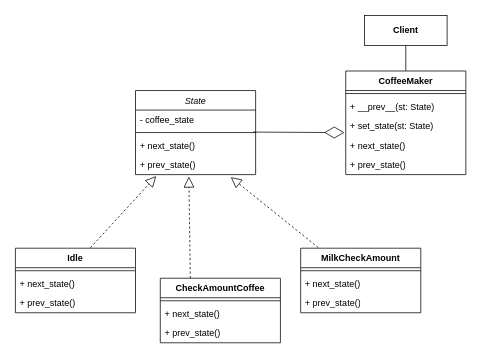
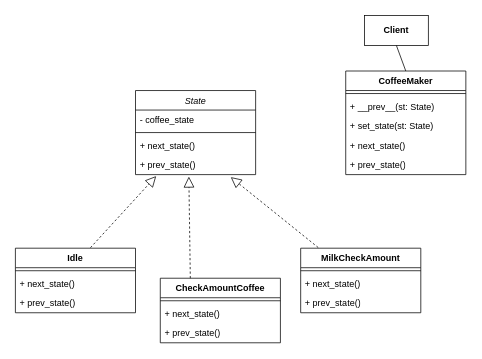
  <mxCell id="0" />
  <mxCell id="1" parent="0" />
  <mxCell id="2" value="&lt;span style=&quot;font-weight: normal;&quot;&gt;&lt;i&gt;State&lt;/i&gt;&lt;/span&gt;" style="swimlane;fontStyle=1;align=center;verticalAlign=top;childLayout=stackLayout;horizontal=1;startSize=26;horizontalStack=0;resizeParent=1;resizeParentMax=0;resizeLast=0;collapsible=1;marginBottom=0;whiteSpace=wrap;html=1;" vertex="1" parent="1"><mxGeometry x="180" y="120" width="160" height="112" as="geometry" /></mxCell>
  <mxCell id="3" value="- coffee_state" style="text;strokeColor=none;fillColor=none;align=left;verticalAlign=top;spacingLeft=4;spacingRight=4;overflow=hidden;rotatable=0;points=[[0,0.5],[1,0.5]];portConstraint=eastwest;whiteSpace=wrap;html=1;" vertex="1" parent="2"><mxGeometry y="26" width="160" height="26" as="geometry" /></mxCell>
  <mxCell id="4" value="" style="line;strokeWidth=1;fillColor=none;align=left;verticalAlign=middle;spacingTop=-1;spacingLeft=3;spacingRight=3;rotatable=0;labelPosition=right;points=[];portConstraint=eastwest;strokeColor=inherit;" vertex="1" parent="2"><mxGeometry y="52" width="160" height="8" as="geometry" /></mxCell>
  <mxCell id="5" value="+ next_state()" style="text;strokeColor=none;fillColor=none;align=left;verticalAlign=top;spacingLeft=4;spacingRight=4;overflow=hidden;rotatable=0;points=[[0,0.5],[1,0.5]];portConstraint=eastwest;whiteSpace=wrap;html=1;" vertex="1" parent="2"><mxGeometry y="60" width="160" height="26" as="geometry" /></mxCell>
  <mxCell id="6" value="+ prev_state()" style="text;strokeColor=none;fillColor=none;align=left;verticalAlign=top;spacingLeft=4;spacingRight=4;overflow=hidden;rotatable=0;points=[[0,0.5],[1,0.5]];portConstraint=eastwest;whiteSpace=wrap;html=1;" vertex="1" parent="2"><mxGeometry y="86" width="160" height="26" as="geometry" /></mxCell>
  <mxCell id="7" value="CoffeeMaker" style="swimlane;fontStyle=1;align=center;verticalAlign=top;childLayout=stackLayout;horizontal=1;startSize=26;horizontalStack=0;resizeParent=1;resizeParentMax=0;resizeLast=0;collapsible=1;marginBottom=0;whiteSpace=wrap;html=1;" vertex="1" parent="1"><mxGeometry x="460" y="94" width="160" height="138" as="geometry" /></mxCell>
  <mxCell id="8" value="" style="line;strokeWidth=1;fillColor=none;align=left;verticalAlign=middle;spacingTop=-1;spacingLeft=3;spacingRight=3;rotatable=0;labelPosition=right;points=[];portConstraint=eastwest;strokeColor=inherit;" vertex="1" parent="7"><mxGeometry y="26" width="160" height="8" as="geometry" /></mxCell>
  <mxCell id="9" value="+ __prev__(st: State)" style="text;strokeColor=none;fillColor=none;align=left;verticalAlign=top;spacingLeft=4;spacingRight=4;overflow=hidden;rotatable=0;points=[[0,0.5],[1,0.5]];portConstraint=eastwest;whiteSpace=wrap;html=1;" vertex="1" parent="7"><mxGeometry y="34" width="160" height="26" as="geometry" /></mxCell>
  <mxCell id="10" value="+ set_state(st: State)" style="text;strokeColor=none;fillColor=none;align=left;verticalAlign=top;spacingLeft=4;spacingRight=4;overflow=hidden;rotatable=0;points=[[0,0.5],[1,0.5]];portConstraint=eastwest;whiteSpace=wrap;html=1;" vertex="1" parent="7"><mxGeometry y="60" width="160" height="26" as="geometry" /></mxCell>
  <mxCell id="11" value="+ next_state()" style="text;strokeColor=none;fillColor=none;align=left;verticalAlign=top;spacingLeft=4;spacingRight=4;overflow=hidden;rotatable=0;points=[[0,0.5],[1,0.5]];portConstraint=eastwest;whiteSpace=wrap;html=1;" vertex="1" parent="7"><mxGeometry y="86" width="160" height="26" as="geometry" /></mxCell>
  <mxCell id="12" value="+ prev_state()" style="text;strokeColor=none;fillColor=none;align=left;verticalAlign=top;spacingLeft=4;spacingRight=4;overflow=hidden;rotatable=0;points=[[0,0.5],[1,0.5]];portConstraint=eastwest;whiteSpace=wrap;html=1;" vertex="1" parent="7"><mxGeometry y="112" width="160" height="26" as="geometry" /></mxCell>
  <mxCell id="13" value="Idle" style="swimlane;fontStyle=1;align=center;verticalAlign=top;childLayout=stackLayout;horizontal=1;startSize=26;horizontalStack=0;resizeParent=1;resizeParentMax=0;resizeLast=0;collapsible=1;marginBottom=0;whiteSpace=wrap;html=1;" vertex="1" parent="1"><mxGeometry x="20" y="330" width="160" height="86" as="geometry" /></mxCell>
  <mxCell id="14" value="" style="line;strokeWidth=1;fillColor=none;align=left;verticalAlign=middle;spacingTop=-1;spacingLeft=3;spacingRight=3;rotatable=0;labelPosition=right;points=[];portConstraint=eastwest;strokeColor=inherit;" vertex="1" parent="13"><mxGeometry y="26" width="160" height="8" as="geometry" /></mxCell>
  <mxCell id="15" value="+ next_state()" style="text;strokeColor=none;fillColor=none;align=left;verticalAlign=top;spacingLeft=4;spacingRight=4;overflow=hidden;rotatable=0;points=[[0,0.5],[1,0.5]];portConstraint=eastwest;whiteSpace=wrap;html=1;" vertex="1" parent="13"><mxGeometry y="34" width="160" height="26" as="geometry" /></mxCell>
  <mxCell id="16" value="+ prev_state()" style="text;strokeColor=none;fillColor=none;align=left;verticalAlign=top;spacingLeft=4;spacingRight=4;overflow=hidden;rotatable=0;points=[[0,0.5],[1,0.5]];portConstraint=eastwest;whiteSpace=wrap;html=1;" vertex="1" parent="13"><mxGeometry y="60" width="160" height="26" as="geometry" /></mxCell>
  <mxCell id="17" value="CheckAmountCoffee" style="swimlane;fontStyle=1;align=center;verticalAlign=top;childLayout=stackLayout;horizontal=1;startSize=26;horizontalStack=0;resizeParent=1;resizeParentMax=0;resizeLast=0;collapsible=1;marginBottom=0;whiteSpace=wrap;html=1;" vertex="1" parent="1"><mxGeometry x="213" y="370" width="160" height="86" as="geometry" /></mxCell>
  <mxCell id="18" value="" style="line;strokeWidth=1;fillColor=none;align=left;verticalAlign=middle;spacingTop=-1;spacingLeft=3;spacingRight=3;rotatable=0;labelPosition=right;points=[];portConstraint=eastwest;strokeColor=inherit;" vertex="1" parent="17"><mxGeometry y="26" width="160" height="8" as="geometry" /></mxCell>
  <mxCell id="19" value="+ next_state()" style="text;strokeColor=none;fillColor=none;align=left;verticalAlign=top;spacingLeft=4;spacingRight=4;overflow=hidden;rotatable=0;points=[[0,0.5],[1,0.5]];portConstraint=eastwest;whiteSpace=wrap;html=1;" vertex="1" parent="17"><mxGeometry y="34" width="160" height="26" as="geometry" /></mxCell>
  <mxCell id="20" value="+ prev_state()" style="text;strokeColor=none;fillColor=none;align=left;verticalAlign=top;spacingLeft=4;spacingRight=4;overflow=hidden;rotatable=0;points=[[0,0.5],[1,0.5]];portConstraint=eastwest;whiteSpace=wrap;html=1;" vertex="1" parent="17"><mxGeometry y="60" width="160" height="26" as="geometry" /></mxCell>
  <mxCell id="21" value="MilkCheckAmount" style="swimlane;fontStyle=1;align=center;verticalAlign=top;childLayout=stackLayout;horizontal=1;startSize=26;horizontalStack=0;resizeParent=1;resizeParentMax=0;resizeLast=0;collapsible=1;marginBottom=0;whiteSpace=wrap;html=1;" vertex="1" parent="1"><mxGeometry x="400" y="330" width="160" height="86" as="geometry" /></mxCell>
  <mxCell id="22" value="" style="line;strokeWidth=1;fillColor=none;align=left;verticalAlign=middle;spacingTop=-1;spacingLeft=3;spacingRight=3;rotatable=0;labelPosition=right;points=[];portConstraint=eastwest;strokeColor=inherit;" vertex="1" parent="21"><mxGeometry y="26" width="160" height="8" as="geometry" /></mxCell>
  <mxCell id="23" value="+ next_state()" style="text;strokeColor=none;fillColor=none;align=left;verticalAlign=top;spacingLeft=4;spacingRight=4;overflow=hidden;rotatable=0;points=[[0,0.5],[1,0.5]];portConstraint=eastwest;whiteSpace=wrap;html=1;" vertex="1" parent="21"><mxGeometry y="34" width="160" height="26" as="geometry" /></mxCell>
  <mxCell id="24" value="+ prev_state()" style="text;strokeColor=none;fillColor=none;align=left;verticalAlign=top;spacingLeft=4;spacingRight=4;overflow=hidden;rotatable=0;points=[[0,0.5],[1,0.5]];portConstraint=eastwest;whiteSpace=wrap;html=1;" vertex="1" parent="21"><mxGeometry y="60" width="160" height="26" as="geometry" /></mxCell>
  <mxCell id="25" value="" style="endArrow=block;dashed=1;endFill=0;endSize=12;html=1;rounded=0;entryX=0.172;entryY=1.076;entryDx=0;entryDy=0;entryPerimeter=0;" edge="1" parent="1" target="6"><mxGeometry width="160" relative="1" as="geometry"><mxPoint x="120" y="329.31" as="sourcePoint" /><mxPoint x="280" y="329.31" as="targetPoint" /></mxGeometry></mxCell>
  <mxCell id="26" value="" style="endArrow=block;dashed=1;endFill=0;endSize=12;html=1;rounded=0;entryX=0.444;entryY=1.102;entryDx=0;entryDy=0;entryPerimeter=0;exitX=0.25;exitY=0;exitDx=0;exitDy=0;" edge="1" parent="1" source="17" target="6"><mxGeometry width="160" relative="1" as="geometry"><mxPoint x="226" y="355.31" as="sourcePoint" /><mxPoint x="334" y="260" as="targetPoint" /></mxGeometry></mxCell>
  <mxCell id="27" value="" style="endArrow=block;dashed=1;endFill=0;endSize=12;html=1;rounded=0;entryX=0.793;entryY=1.129;entryDx=0;entryDy=0;entryPerimeter=0;exitX=0.146;exitY=-0.01;exitDx=0;exitDy=0;exitPerimeter=0;" edge="1" parent="1" source="21" target="6"><mxGeometry width="160" relative="1" as="geometry"><mxPoint x="360" y="315.31" as="sourcePoint" /><mxPoint x="468" y="220" as="targetPoint" /></mxGeometry></mxCell>
- <mxCell id="28" value="" style="endArrow=diamondThin;endFill=0;endSize=24;html=1;rounded=0;exitX=0.978;exitY=1.129;exitDx=0;exitDy=0;exitPerimeter=0;entryX=-0.011;entryY=0.847;entryDx=0;entryDy=0;entryPerimeter=0;" edge="1" parent="1" source="3" target="10"><mxGeometry width="160" relative="1" as="geometry"><mxPoint x="350" y="175.66" as="sourcePoint" /><mxPoint x="510" y="175.66" as="targetPoint" /></mxGeometry></mxCell>
- <mxCell id="29" value="&lt;b&gt;Client&lt;/b&gt;" style="html=1;whiteSpace=wrap;" vertex="1" parent="1"><mxGeometry x="485" y="20" width="110" height="40" as="geometry" /></mxCell>
+ <mxCell id="29" value="&lt;b&gt;Client&lt;/b&gt;" style="html=1;whiteSpace=wrap;" vertex="1" parent="1"><mxGeometry x="485" y="20" width="85" height="40" as="geometry" /></mxCell>
  <mxCell id="30" value="" style="html=1;verticalAlign=bottom;endArrow=none;curved=0;rounded=0;exitX=0.5;exitY=1;exitDx=0;exitDy=0;entryX=0.5;entryY=0;entryDx=0;entryDy=0;" edge="1" parent="1" source="29" target="7"><mxGeometry width="80" relative="1" as="geometry"><mxPoint x="550" y="70" as="sourcePoint" /><mxPoint x="630" y="70" as="targetPoint" /></mxGeometry></mxCell>
